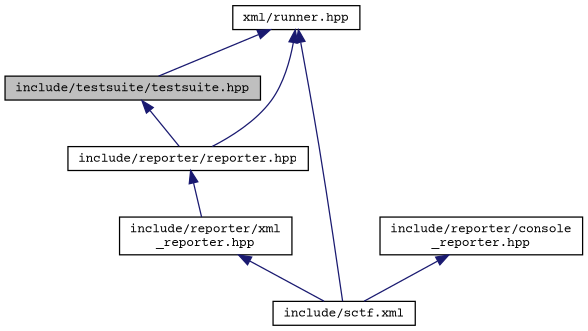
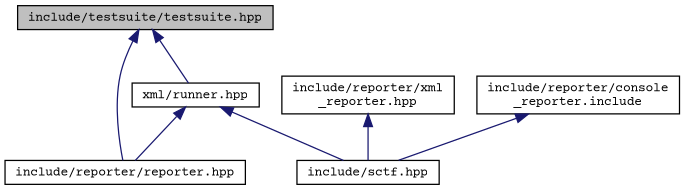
  digraph {
    fontname="Courier Prime"
    node [color=black fillcolor=white fontname="Courier Prime" fontsize=10 shape=record style=filled]
    edge [color=midnightblue dir=back fontname="Courier Prime" fontsize=10 labelfontname=Helvetica labelfontsize=10 style=solid]
    n1 [fillcolor=grey75 fontcolor=black height=0.2 label="include/testsuite/testsuite.hpp" width=0.4]
    n2 [height=0.2 label="include/reporter/reporter.hpp" width=0.4]
    n3 [height=0.2 label="xml/runner.hpp" width=0.4]
    n4 [height=0.2 label="include/reporter/xml\l_reporter.hpp" width=0.4]
-   n5 [height=0.2 label="include/sctf.xml" width=0.4]
-   n6 [height=0.2 label="include/reporter/console\l_reporter.hpp" width=0.4]
+   n5 [height=0.2 label="include/sctf.hpp" width=0.4]
+   n6 [height=0.2 label="include/reporter/console\l_reporter.include" width=0.4]
    n1 -> n2
-   n3 -> n1
-   n2 -> n4
+   n1 -> n3
    n3 -> n2
    n3 -> n5
    n4 -> n5
    n6 -> n5
  }
